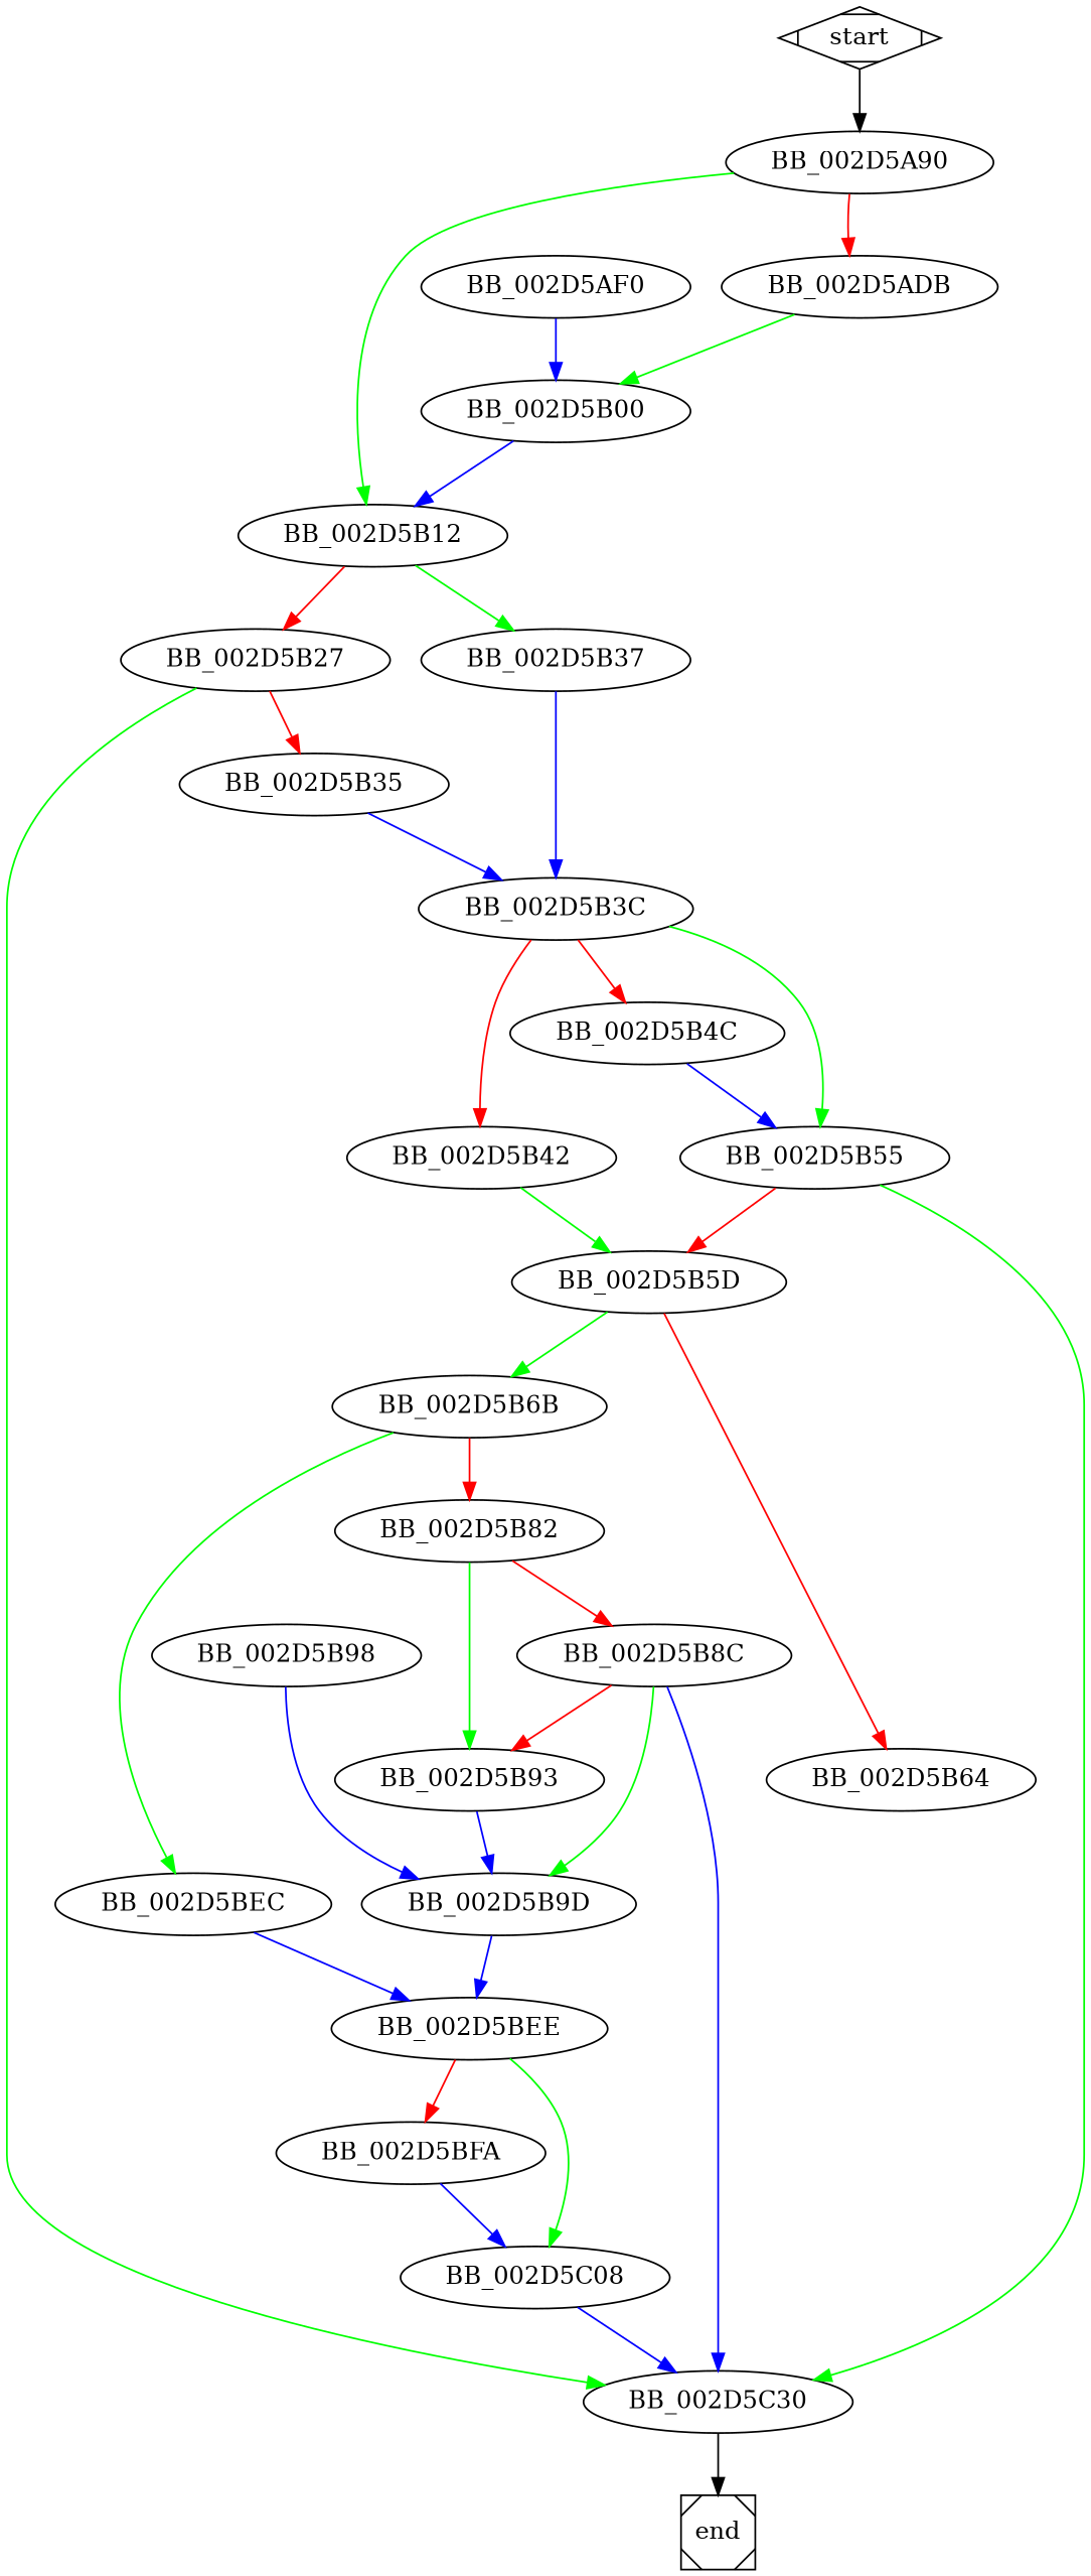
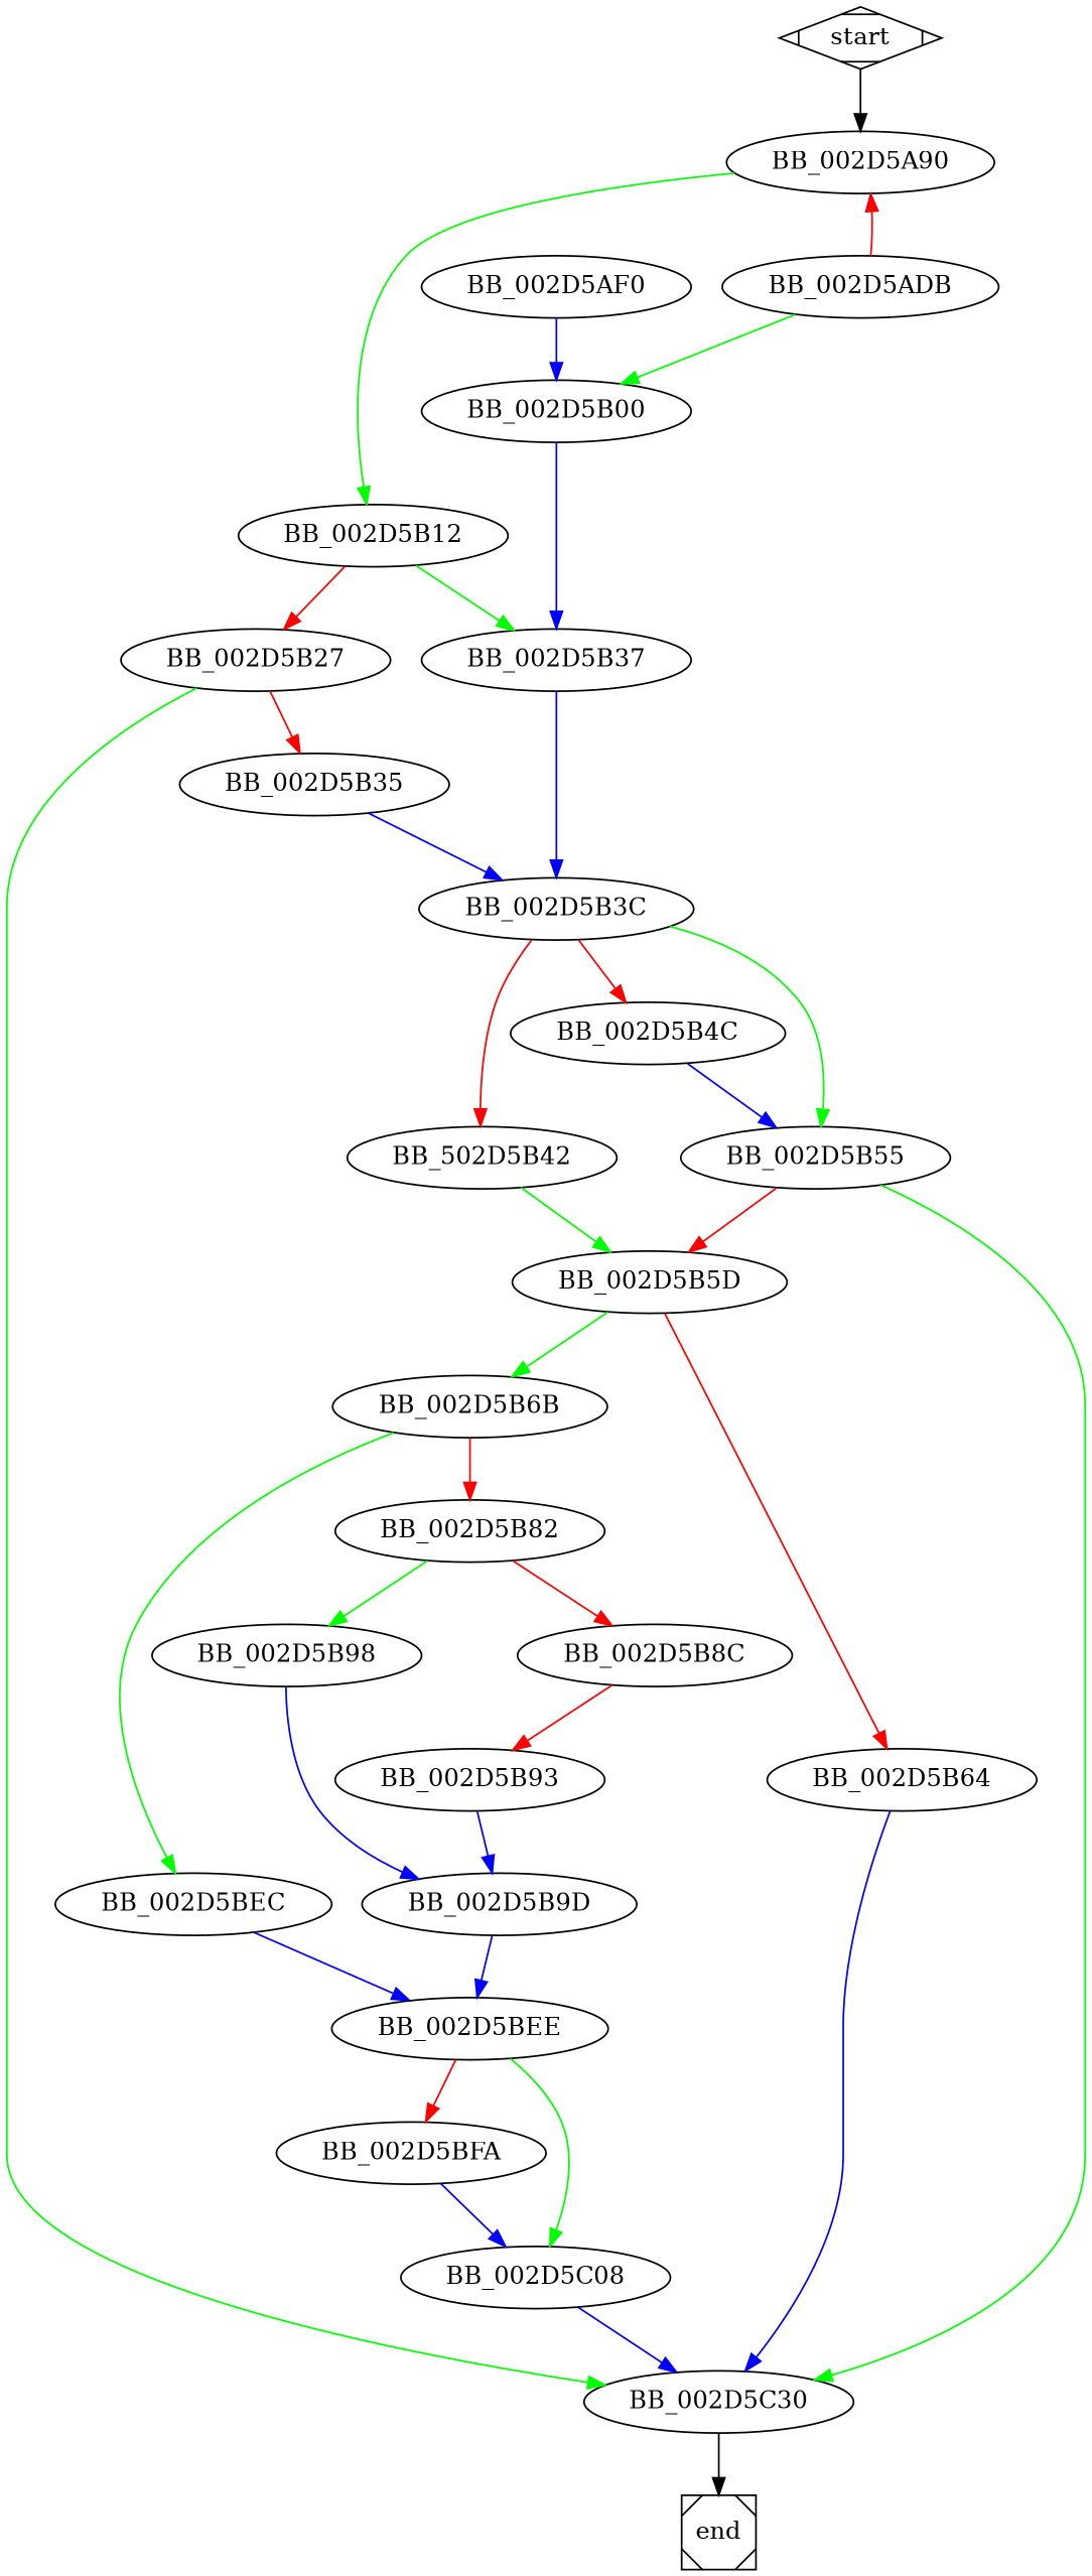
  digraph {
    edge [color=green]
    start [shape=Mdiamond]
    BB_002D5A90
    BB_002D5ADB
    BB_002D5B12
    BB_002D5B00
    BB_002D5B27
    BB_002D5B37
    BB_002D5AF0
    BB_002D5B35
    BB_002D5C30
    BB_002D5B3C
    end [shape=Msquare]
-   BB_002D5B42
+   BB_002D5B42 [label=BB_502D5B42]
    BB_002D5B55
    BB_002D5B4C
    BB_002D5B5D
    BB_002D5B64
    BB_002D5B6B
    BB_002D5B82
    BB_002D5BEC
    BB_002D5B8C
    BB_002D5B98
    BB_002D5BEE
    BB_002D5B93
    BB_002D5B9D
    BB_002D5BFA
    BB_002D5C08
    start -> BB_002D5A90 [color=""]
-   BB_002D5A90 -> BB_002D5ADB [color=red]
+   BB_002D5ADB -> BB_002D5A90 [color=red]
    BB_002D5A90 -> BB_002D5B12
    BB_002D5ADB -> BB_002D5B00
    BB_002D5B12 -> BB_002D5B27 [color=red]
    BB_002D5B12 -> BB_002D5B37
-   BB_002D5B00 -> BB_002D5B12 [color=blue]
+   BB_002D5B00 -> BB_002D5B37 [color=blue]
    BB_002D5B27 -> BB_002D5B35 [color=red]
    BB_002D5B27 -> BB_002D5C30
    BB_002D5B37 -> BB_002D5B3C [color=blue]
    BB_002D5AF0 -> BB_002D5B00 [color=blue]
    BB_002D5B35 -> BB_002D5B3C [color=blue]
    BB_002D5C30 -> end [color=""]
    BB_002D5B3C -> BB_002D5B42 [color=red]
    BB_002D5B3C -> BB_002D5B55
    BB_002D5B3C -> BB_002D5B4C [color=red]
    BB_002D5B42 -> BB_002D5B5D
    BB_002D5B55 -> BB_002D5C30
    BB_002D5B55 -> BB_002D5B5D [color=red]
    BB_002D5B4C -> BB_002D5B55 [color=blue]
    BB_002D5B5D -> BB_002D5B64 [color=red]
    BB_002D5B5D -> BB_002D5B6B
-   BB_002D5B8C -> BB_002D5C30 [color=blue]
+   BB_002D5B64 -> BB_002D5C30 [color=blue]
    BB_002D5B6B -> BB_002D5B82 [color=red]
    BB_002D5B6B -> BB_002D5BEC
    BB_002D5B82 -> BB_002D5B8C [color=red]
-   BB_002D5B82 -> BB_002D5B93
+   BB_002D5B82 -> BB_002D5B98
    BB_002D5BEC -> BB_002D5BEE [color=blue]
    BB_002D5B8C -> BB_002D5B93 [color=red]
-   BB_002D5B8C -> BB_002D5B9D
    BB_002D5B98 -> BB_002D5B9D [color=blue]
    BB_002D5BEE -> BB_002D5BFA [color=red]
    BB_002D5BEE -> BB_002D5C08
    BB_002D5B93 -> BB_002D5B9D [color=blue]
    BB_002D5B9D -> BB_002D5BEE [color=blue]
    BB_002D5BFA -> BB_002D5C08 [color=blue]
    BB_002D5C08 -> BB_002D5C30 [color=blue]
  }
